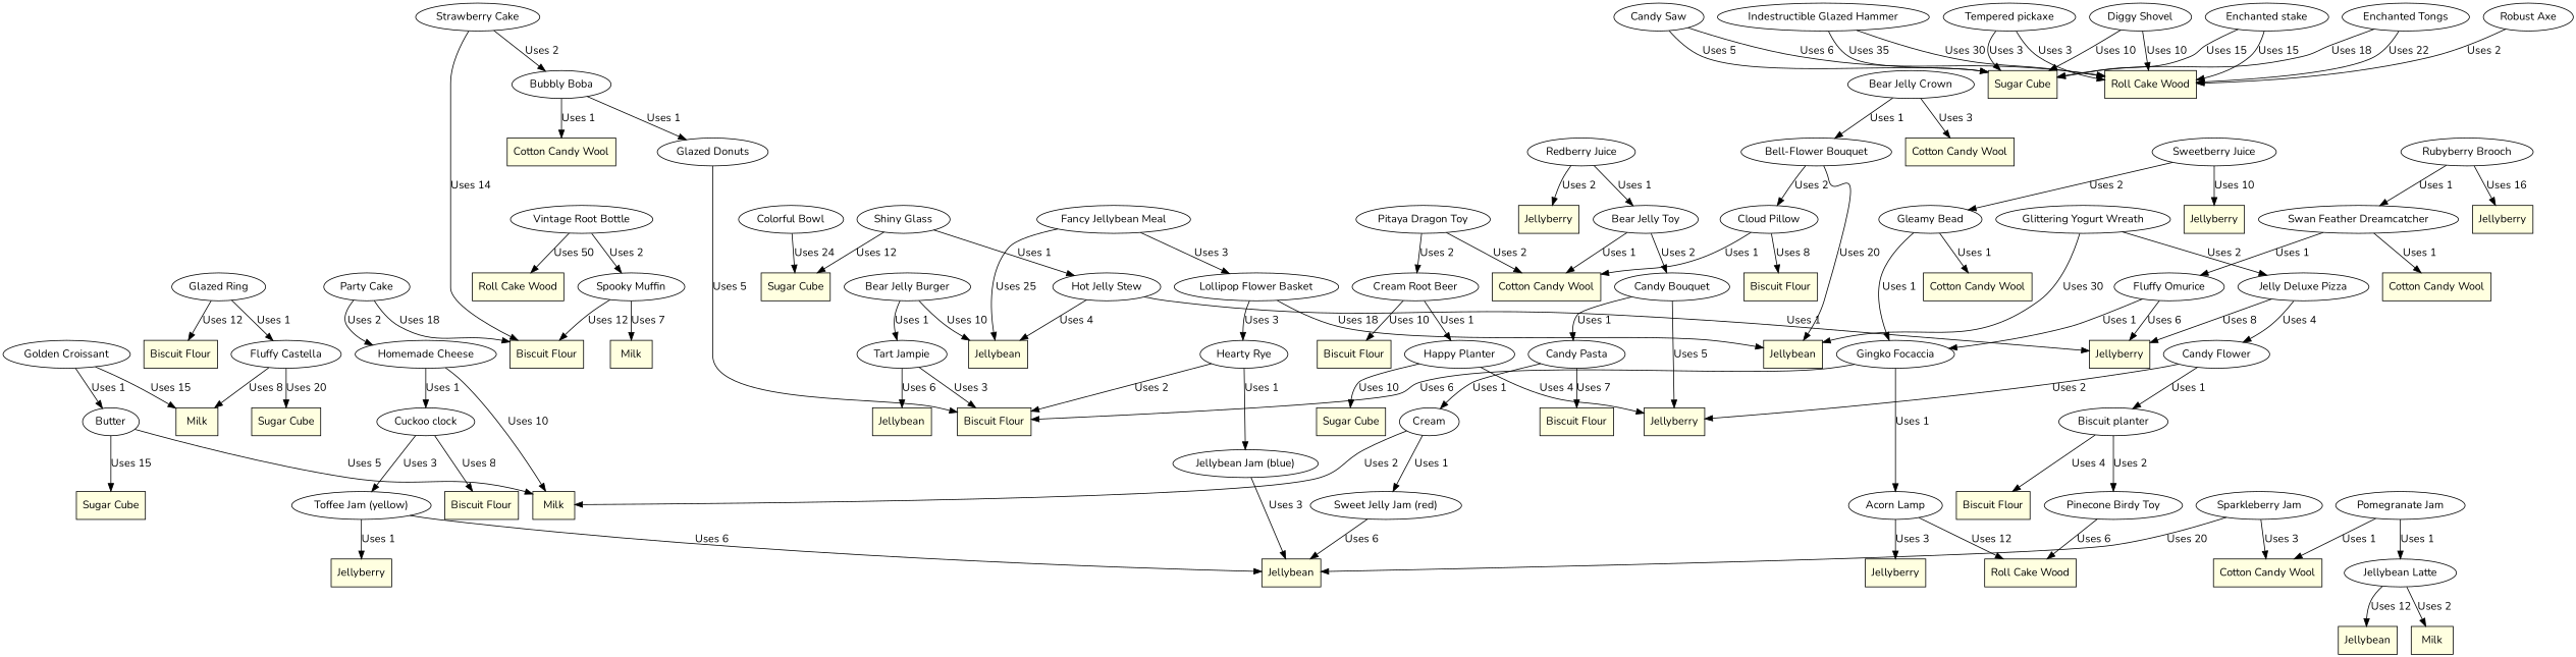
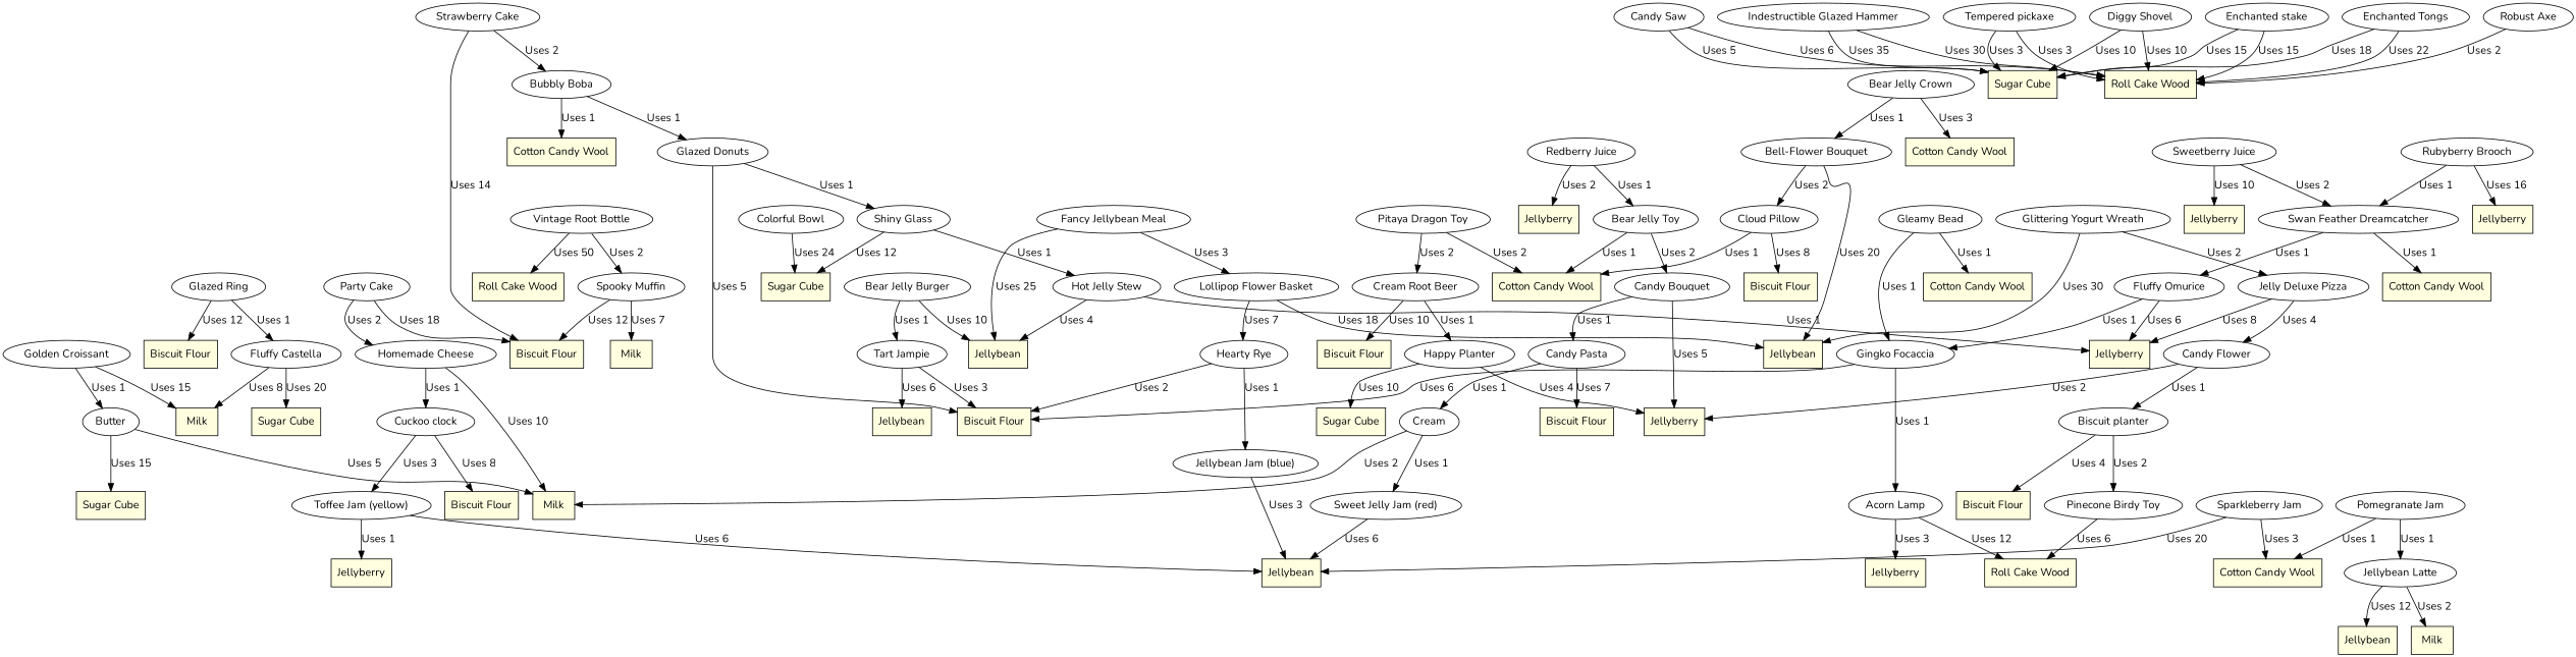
  digraph {
    clusterrank=global
    fontname=Nunito
    node [fontname=Nunito]
    edge [fontname=Nunito]
    n1 [fillcolor=lightyellow label=Jellyberry shape=box style=filled]
    n2 [fillcolor=lightyellow label="Biscuit Flour" shape=box style=filled]
    n3 [fillcolor=lightyellow label="Roll Cake Wood" shape=box style=filled]
    n4 [fillcolor=lightyellow label="Cotton Candy Wool" shape=box style=filled]
    n5 [label="Acorn Lamp"]
    n6 [label="Cuckoo clock"]
    n7 [label="Toffee Jam (yellow)"]
    n8 [label="Swan Feather Dreamcatcher"]
    n9 [label="Fluffy Omurice"]
    n10 [label="Pinecone Birdy Toy"]
    n11 [fillcolor=lightyellow label="Sugar Cube" shape=box style=filled]
    n12 [fillcolor=lightyellow label="Roll Cake Wood" shape=box style=filled]
    n13 [label="Robust Axe"]
    n14 [label="Candy Saw"]
    n15 [label="Indestructible Glazed Hammer"]
    n16 [label="Tempered pickaxe"]
    n17 [label="Diggy Shovel"]
    n18 [label="Enchanted stake"]
    n19 [label="Enchanted Tongs"]
    n20 [fillcolor=lightyellow label="Biscuit Flour" shape=box style=filled]
    n21 [fillcolor=lightyellow label="Sugar Cube" shape=box style=filled]
    n22 [fillcolor=lightyellow label="Cotton Candy Wool" shape=box style=filled]
    n23 [label="Gleamy Bead"]
    n24 [label="Bear Jelly Burger"]
    n25 [label="Biscuit planter"]
    n26 [label="Colorful Bowl"]
    n27 [label="Pomegranate Jam"]
    n28 [label="Shiny Glass"]
    n29 [label="Hot Jelly Stew"]
    n30 [fillcolor=lightyellow label=Jellyberry shape=box style=filled]
    n31 [fillcolor=lightyellow label=Jellybean shape=box style=filled]
    n32 [fillcolor=lightyellow label="Cotton Candy Wool" shape=box style=filled]
    n33 [label="Jellybean Latte"]
    n34 [label="Jellybean Jam (blue)"]
    n35 [label="Sweet Jelly Jam (red)"]
    n36 [label="Sparkleberry Jam"]
    n37 [fillcolor=lightyellow label=Jellyberry shape=box style=filled]
    n38 [fillcolor=lightyellow label=Jellybean shape=box style=filled]
    n39 [fillcolor=lightyellow label=Milk shape=box style=filled]
    n40 [fillcolor=lightyellow label="Cotton Candy Wool" shape=box style=filled]
    n41 [label="Bubbly Boba"]
    n42 [label="Glazed Donuts"]
    n43 [label="Sweetberry Juice"]
    n44 [fillcolor=lightyellow label=Jellyberry shape=box style=filled]
    n45 [fillcolor=lightyellow label="Biscuit Flour" shape=box style=filled]
    n46 [fillcolor=lightyellow label="Cotton Candy Wool" shape=box style=filled]
    n47 [label="Rubyberry Brooch"]
    n48 [label="Bear Jelly Crown"]
    n49 [label="Bell-Flower Bouquet"]
    n50 [label="Glazed Ring"]
    n51 [label="Fluffy Castella"]
    n52 [fillcolor=lightyellow label=Jellyberry shape=box style=filled]
    n53 [fillcolor=lightyellow label="Biscuit Flour" shape=box style=filled]
    n54 [fillcolor=lightyellow label=Jellybean shape=box style=filled]
    n55 [label="Gingko Focaccia"]
    n56 [label="Tart Jampie"]
    n57 [label="Jelly Deluxe Pizza"]
    n58 [label="Candy Flower"]
    n59 [label="Fancy Jellybean Meal"]
    n60 [label="Lollipop Flower Basket"]
    n61 [label="Candy Pasta"]
    n62 [label=Cream]
    n63 [fillcolor=lightyellow label=Milk shape=box style=filled]
    n64 [fillcolor=lightyellow label="Sugar Cube" shape=box style=filled]
    n65 [label=Butter]
    n66 [label="Homemade Cheese"]
    n67 [fillcolor=lightyellow label=Jellyberry shape=box style=filled]
    n68 [fillcolor=lightyellow label=Jellybean shape=box style=filled]
    n69 [fillcolor=lightyellow label="Sugar Cube" shape=box style=filled]
    n70 [label="Cloud Pillow"]
    n71 [label="Hearty Rye"]
    n72 [label="Candy Bouquet"]
    n73 [label="Happy Planter"]
    n74 [label="Glittering Yogurt Wreath"]
    n75 [fillcolor=lightyellow label="Biscuit Flour" shape=box style=filled]
    n76 [fillcolor=lightyellow label=Jellybean shape=box style=filled]
    n77 [fillcolor=lightyellow label=Milk shape=box style=filled]
    n78 [fillcolor=lightyellow label="Sugar Cube" shape=box style=filled]
    n79 [label="Golden Croissant"]
    n80 [fillcolor=lightyellow label="Biscuit Flour" shape=box style=filled]
    n81 [fillcolor=lightyellow label=Milk shape=box style=filled]
    n82 [label="Spooky Muffin"]
    n83 [label="Party Cake"]
    n84 [label="Strawberry Cake"]
    n85 [fillcolor=lightyellow label="Biscuit Flour" shape=box style=filled]
    n86 [fillcolor=lightyellow label="Cotton Candy Wool" shape=box style=filled]
    n87 [label="Pitaya Dragon Toy"]
    n88 [label="Cream Root Beer"]
    n89 [label="Bear Jelly Toy"]
    n90 [fillcolor=lightyellow label=Jellyberry shape=box style=filled]
    n91 [fillcolor=lightyellow label="Biscuit Flour" shape=box style=filled]
    n92 [fillcolor=lightyellow label="Roll Cake Wood" shape=box style=filled]
    n93 [label="Redberry Juice"]
    n94 [label="Vintage Root Bottle"]
    subgraph cluster_1 {
      clusterrank=cluster
      label="Carpentry Shop"
      n5
      n6
      n7
      n8
      n9
      n10
      subgraph cluster_2 {
        clusterrank=cluster
        label="Carpentry Shop"
        n1
        n2
        n3
        n4
      }
    }
    subgraph cluster_3 {
      clusterrank=cluster
      label=Smithy
      n13
      n14
      n15
      n16
      n17
      n18
      n19
      subgraph cluster_4 {
        clusterrank=cluster
        label=Smithy
        n11
        n12
      }
    }
    subgraph cluster_5 {
      clusterrank=cluster
      label="Artisan's Workshop"
      n10
      n23
      n24
      n25
      n26
      n27
      n28
      n29
      subgraph cluster_6 {
        clusterrank=cluster
        label="Artisan's Workshop"
        n20
        n21
        n22
      }
    }
    subgraph cluster_7 {
      clusterrank=cluster
      label=Jammery
      n7
      n27
      n33
      n34
      n35
      n36
      subgraph cluster_8 {
        clusterrank=cluster
        label=Jammery
        n30
        n31
        n32
      }
    }
    subgraph cluster_9 {
      clusterrank=cluster
      label="Latte cafe"
      n23
      n33
      n41
      n42
      n43
      subgraph cluster_10 {
        clusterrank=cluster
        label="Latte cafe"
        n37
        n38
        n39
        n40
      }
    }
    subgraph cluster_11 {
      clusterrank=cluster
      label="Jewelry Salon"
      n8
      n47
      n48
      n49
      n50
      n51
      subgraph cluster_12 {
        clusterrank=cluster
        label="Jewelry Salon"
        n44
        n45
        n46
      }
    }
    subgraph cluster_13 {
      clusterrank=cluster
      label="Jampie Diner"
      n9
      n24
      n29
      n55
      n56
      n57
      n58
      n59
      n60
      n61
      n62
      subgraph cluster_14 {
        clusterrank=cluster
        label="Jampie Diner"
        n52
        n53
        n54
      }
    }
    subgraph cluster_15 {
      clusterrank=cluster
      label="Dairy Factory"
      n6
      n35
      n62
      n65
      n66
      subgraph cluster_16 {
        clusterrank=cluster
        label="Dairy Factory"
        n63
        n64
      }
    }
    subgraph cluster_17 {
      clusterrank=cluster
      label="Flower shop"
      n25
      n49
      n57
      n58
      n60
      n61
      n70
      n71
      n72
      n73
      n74
      subgraph cluster_18 {
        clusterrank=cluster
        label="Flower shop"
        n67
        n68
        n69
      }
    }
    subgraph cluster_19 {
      clusterrank=cluster
      label=Bakery
      n5
      n28
      n34
      n42
      n51
      n55
      n56
      n65
      n71
      n79
      subgraph cluster_20 {
        clusterrank=cluster
        label=Bakery
        n75
        n76
        n77
        n78
      }
    }
    subgraph cluster_21 {
      clusterrank=cluster
      label="Maison du Cake"
      n41
      n66
      n82
      n83
      n84
      subgraph cluster_22 {
        clusterrank=cluster
        label="Maison du Cake"
        n80
        n81
      }
    }
    subgraph cluster_23 {
      clusterrank=cluster
      label="Toy Store"
      n70
      n72
      n87
      n88
      n89
      subgraph cluster_24 {
        clusterrank=cluster
        label="Toy Store"
        n85
        n86
      }
    }
    subgraph cluster_25 {
      clusterrank=cluster
      label="Barrel Inn"
      n73
      n82
      n88
      n89
      n93
      n94
      subgraph cluster_26 {
        clusterrank=cluster
        label="Barrel Inn"
        n90
        n91
        n92
      }
    }
    n5 -> n1 [label="Uses 3"]
    n5 -> n3 [label="Uses 12"]
    n6 -> n2 [label="Uses 8"]
    n6 -> n7 [label="Uses 3"]
    n7 -> n30 [label="Uses 1"]
    n7 -> n31 [label="Uses 6"]
    n8 -> n4 [label="Uses 1"]
    n8 -> n9 [label="Uses 1"]
    n9 -> n52 [label="Uses 6"]
    n9 -> n55 [label="Uses 1"]
    n10 -> n3 [label="Uses 6"]
    n13 -> n12 [label="Uses 2"]
    n14 -> n11 [label="Uses 5"]
    n14 -> n12 [label="Uses 6"]
    n15 -> n11 [label="Uses 35"]
    n15 -> n12 [label="Uses 30"]
    n16 -> n11 [label="Uses 3"]
    n16 -> n12 [label="Uses 3"]
    n17 -> n11 [label="Uses 10"]
    n17 -> n12 [label="Uses 10"]
    n18 -> n11 [label="Uses 15"]
    n18 -> n12 [label="Uses 15"]
    n19 -> n11 [label="Uses 18"]
    n19 -> n12 [label="Uses 22"]
    n23 -> n22 [label="Uses 1"]
    n23 -> n55 [label="Uses 1"]
    n24 -> n54 [label="Uses 10"]
    n24 -> n56 [label="Uses 1"]
    n25 -> n10 [label="Uses 2"]
    n25 -> n20 [label="Uses 4"]
    n26 -> n21 [label="Uses 24"]
    n27 -> n32 [label="Uses 1"]
    n27 -> n33 [label="Uses 1"]
    n28 -> n21 [label="Uses 12"]
    n28 -> n29 [label="Uses 1"]
    n29 -> n52 [label="Uses 1"]
    n29 -> n54 [label="Uses 4"]
    n33 -> n38 [label="Uses 12"]
    n33 -> n39 [label="Uses 2"]
    n34 -> n31 [label="Uses 3"]
    n35 -> n31 [label="Uses 6"]
    n36 -> n31 [label="Uses 20"]
    n36 -> n32 [label="Uses 3"]
    n41 -> n40 [label="Uses 1"]
    n41 -> n42 [label="Uses 1"]
+   n42 -> n28 [label="Uses 1"]
    n42 -> n75 [label="Uses 5"]
-   n43 -> n23 [label="Uses 2"]
+   n43 -> n8 [label="Uses 2"]
    n43 -> n37 [label="Uses 10"]
    n47 -> n8 [label="Uses 1"]
    n47 -> n44 [label="Uses 16"]
    n48 -> n46 [label="Uses 3"]
    n48 -> n49 [label="Uses 1"]
    n49 -> n68 [label="Uses 20"]
    n49 -> n70 [label="Uses 2"]
    n50 -> n45 [label="Uses 12"]
    n50 -> n51 [label="Uses 1"]
    n51 -> n77 [label="Uses 8"]
    n51 -> n78 [label="Uses 20"]
    n55 -> n5 [label="Uses 1"]
    n55 -> n75 [label="Uses 6"]
    n56 -> n75 [label="Uses 3"]
    n56 -> n76 [label="Uses 6"]
    n57 -> n52 [label="Uses 8"]
    n57 -> n58 [label="Uses 4"]
    n58 -> n25 [label="Uses 1"]
    n58 -> n67 [label="Uses 2"]
    n59 -> n54 [label="Uses 25"]
    n59 -> n60 [label="Uses 3"]
    n60 -> n68 [label="Uses 18"]
-   n60 -> n71 [label="Uses 3"]
+   n60 -> n71 [label="Uses 7"]
    n61 -> n53 [label="Uses 7"]
    n61 -> n62 [label="Uses 1"]
    n62 -> n35 [label="Uses 1"]
    n62 -> n63 [label="Uses 2"]
    n65 -> n63 [label="Uses 5"]
    n65 -> n64 [label="Uses 15"]
    n66 -> n6 [label="Uses 1"]
    n66 -> n63 [label="Uses 10"]
    n70 -> n85 [label="Uses 8"]
    n70 -> n86 [label="Uses 1"]
    n71 -> n34 [label="Uses 1"]
    n71 -> n75 [label="Uses 2"]
    n72 -> n61 [label="Uses 1"]
    n72 -> n67 [label="Uses 5"]
    n73 -> n67 [label="Uses 4"]
    n73 -> n69 [label="Uses 10"]
    n74 -> n57 [label="Uses 2"]
    n74 -> n68 [label="Uses 30"]
    n79 -> n65 [label="Uses 1"]
    n79 -> n77 [label="Uses 15"]
    n82 -> n80 [label="Uses 12"]
    n82 -> n81 [label="Uses 7"]
    n83 -> n66 [label="Uses 2"]
    n83 -> n80 [label="Uses 18"]
    n84 -> n41 [label="Uses 2"]
    n84 -> n80 [label="Uses 14"]
    n87 -> n86 [label="Uses 2"]
    n87 -> n88 [label="Uses 2"]
    n88 -> n73 [label="Uses 1"]
    n88 -> n91 [label="Uses 10"]
    n89 -> n72 [label="Uses 2"]
    n89 -> n86 [label="Uses 1"]
    n93 -> n89 [label="Uses 1"]
    n93 -> n90 [label="Uses 2"]
    n94 -> n82 [label="Uses 2"]
    n94 -> n92 [label="Uses 50"]
  }
